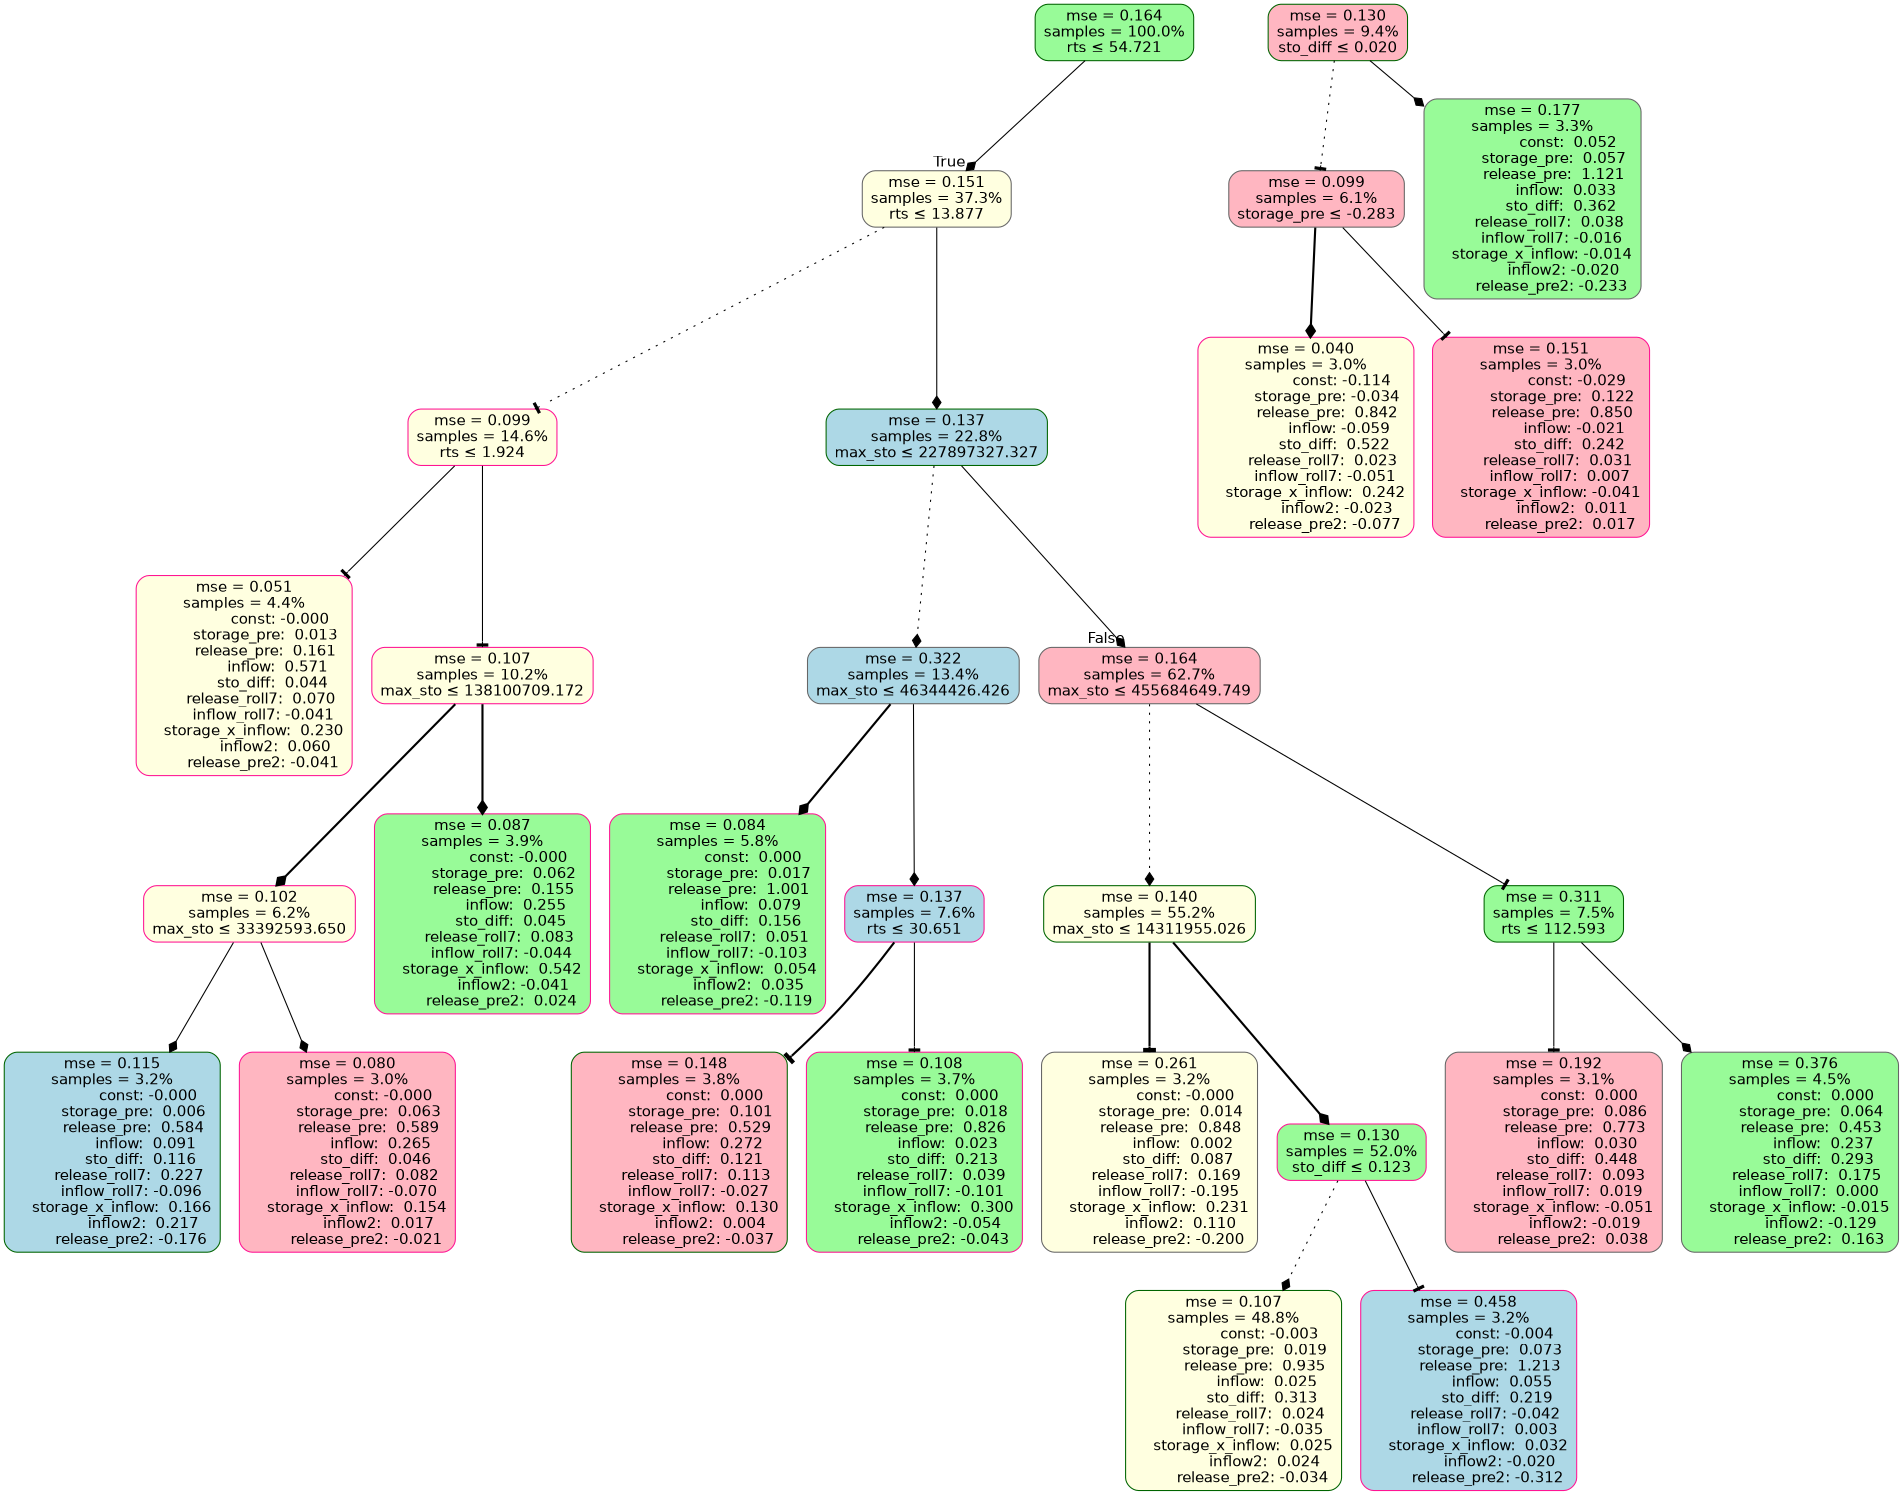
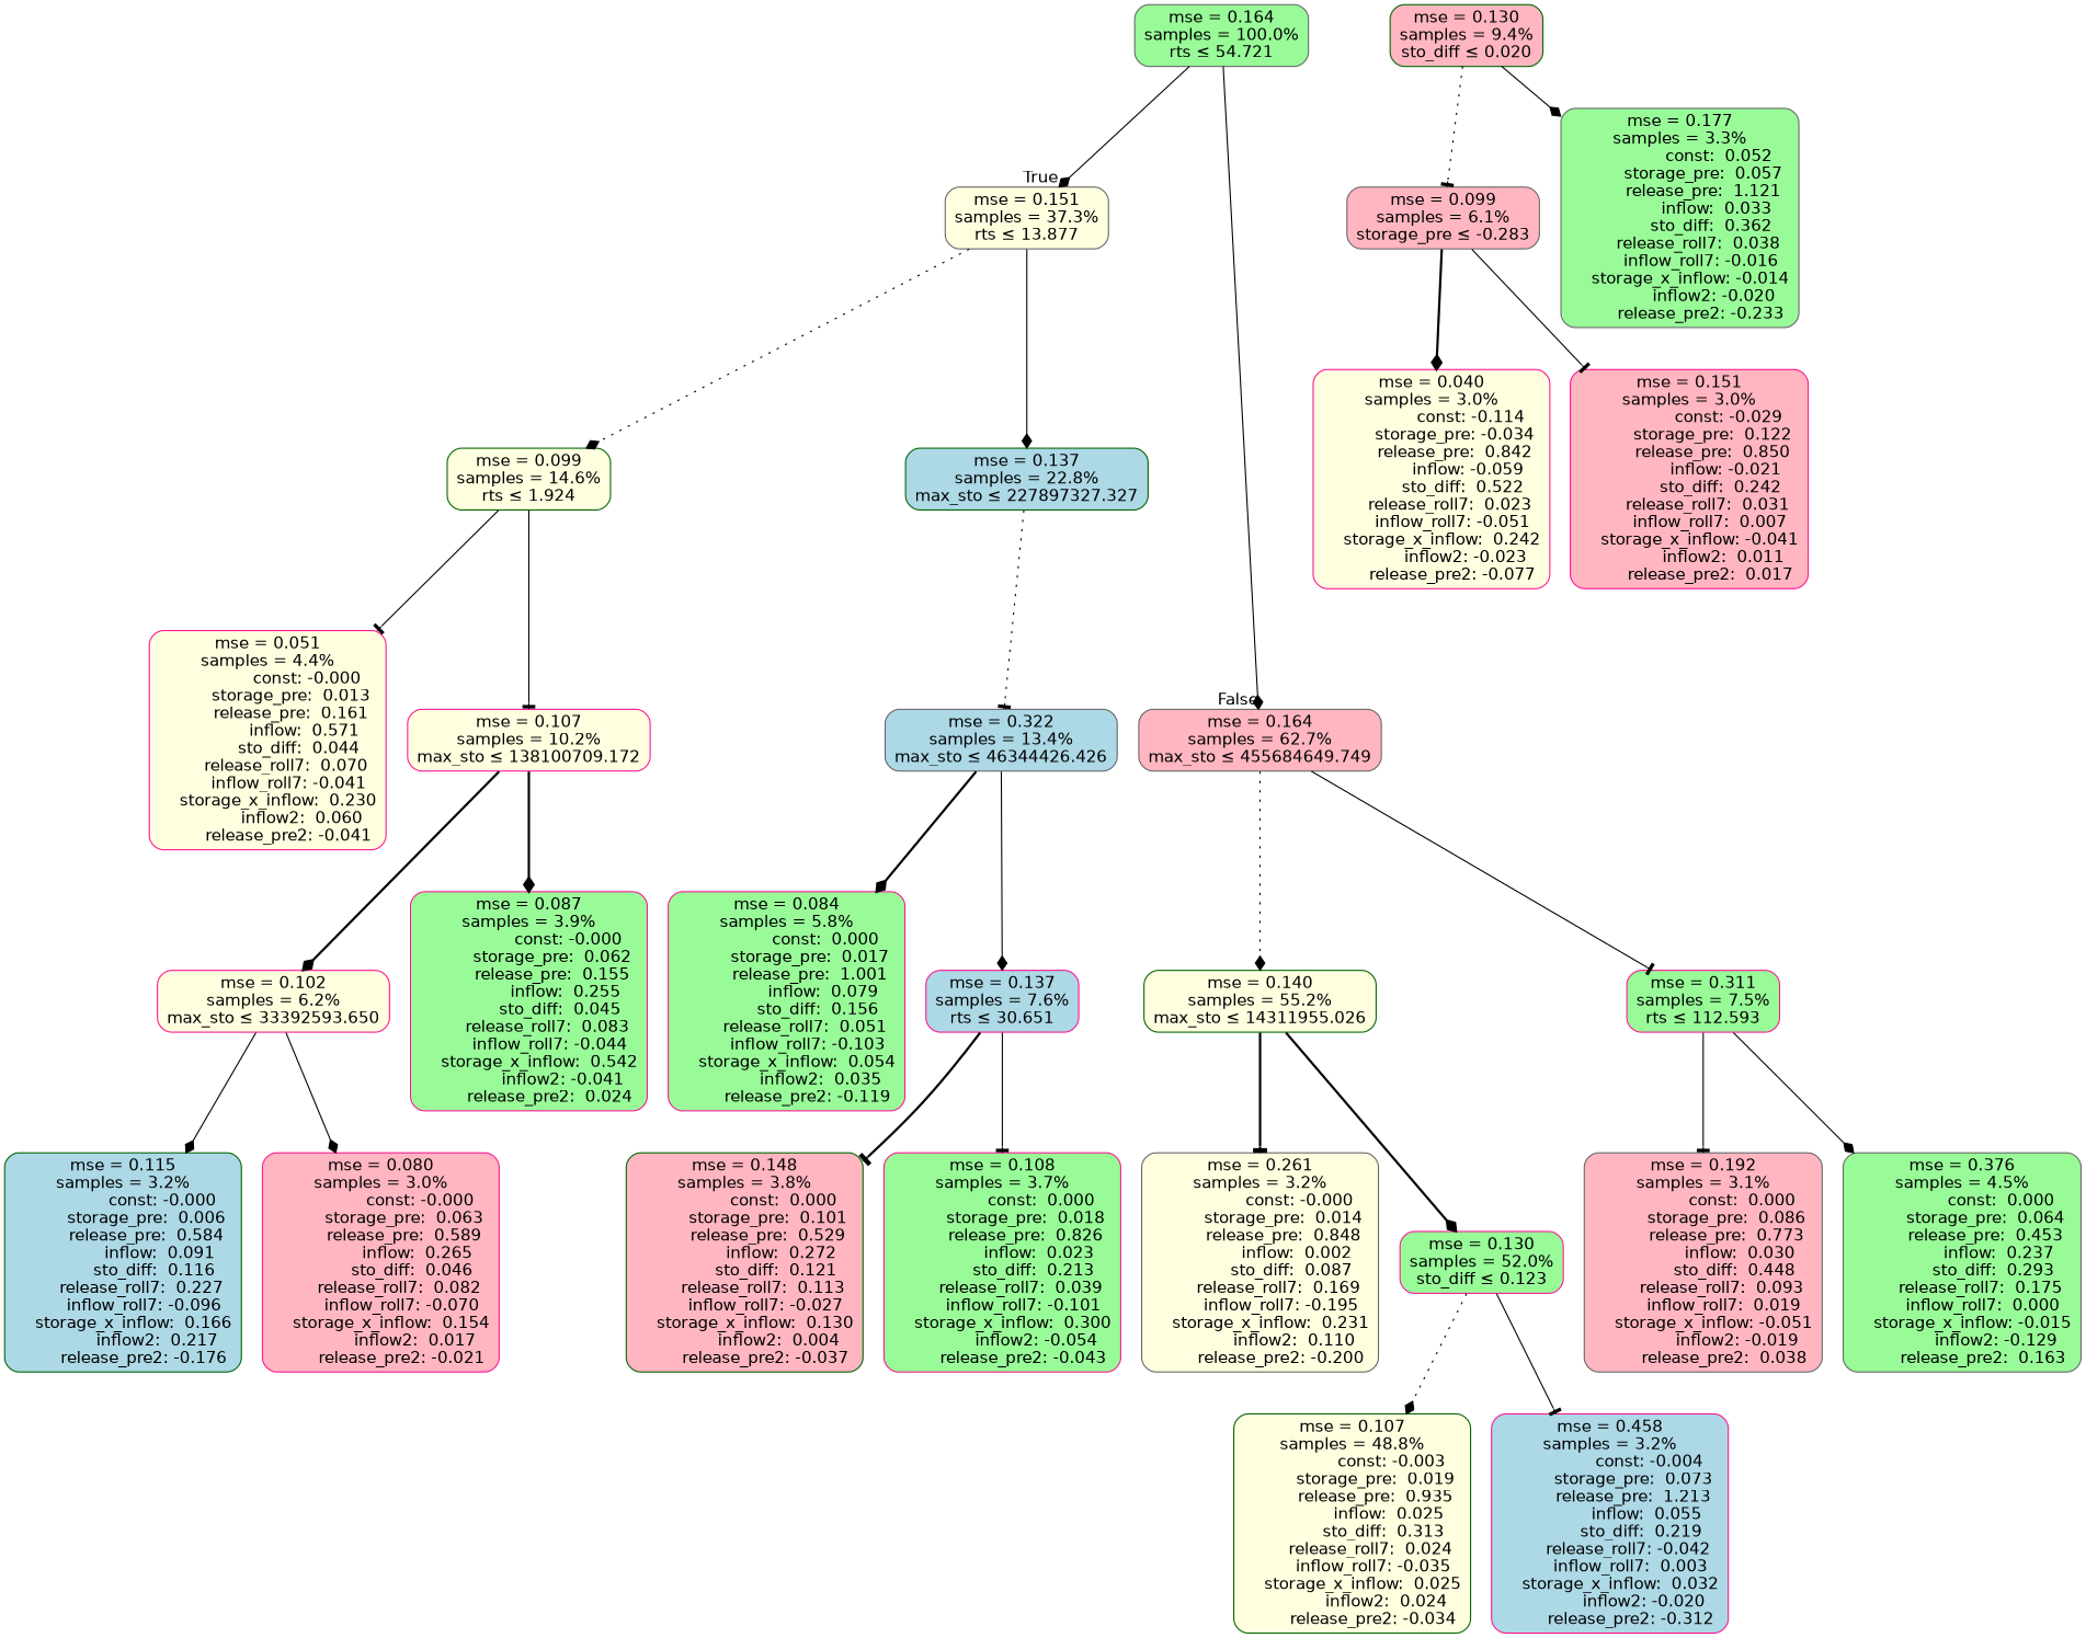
  digraph {
    node [color=deeppink fillcolor=lightyellow fontname=helvetica shape=rectangle style="filled, rounded"]
    edge [arrowhead=diamond fontname=helvetica style=solid]
-   n1 [color=darkgreen fillcolor=palegreen label="mse = 0.164\nsamples = 100.0%\nrts &le; 54.721"]
+   n1 [color=gray40 fillcolor=palegreen label="mse = 0.164\nsamples = 100.0%\nrts &le; 54.721"]
    n2 [color=gray40 label="mse = 0.151\nsamples = 37.3%\nrts &le; 13.877"]
    n3 [color=gray40 fillcolor=lightpink label="mse = 0.164\nsamples = 62.7%\nmax_sto &le; 455684649.749"]
-   n4 [label="mse = 0.099\nsamples = 14.6%\nrts &le; 1.924"]
+   n4 [color=darkgreen label="mse = 0.099\nsamples = 14.6%\nrts &le; 1.924"]
    n5 [color=darkgreen fillcolor=lightblue label="mse = 0.137\nsamples = 22.8%\nmax_sto &le; 227897327.327"]
    n6 [color=darkgreen label="mse = 0.140\nsamples = 55.2%\nmax_sto &le; 14311955.026"]
-   n7 [color=darkgreen fillcolor=palegreen label="mse = 0.311\nsamples = 7.5%\nrts &le; 112.593"]
+   n7 [fillcolor=palegreen label="mse = 0.311\nsamples = 7.5%\nrts &le; 112.593"]
    n8 [label="mse = 0.051\nsamples = 4.4%\n               const: -0.000\n         storage_pre:  0.013\n         release_pre:  0.161\n              inflow:  0.571\n            sto_diff:  0.044\n       release_roll7:  0.070\n        inflow_roll7: -0.041\n    storage_x_inflow:  0.230\n             inflow2:  0.060\n        release_pre2: -0.041"]
    n9 [label="mse = 0.107\nsamples = 10.2%\nmax_sto &le; 138100709.172"]
    n10 [color=gray40 fillcolor=lightblue label="mse = 0.322\nsamples = 13.4%\nmax_sto &le; 46344426.426"]
    n11 [label="mse = 0.102\nsamples = 6.2%\nmax_sto &le; 33392593.650"]
    n12 [fillcolor=palegreen label="mse = 0.087\nsamples = 3.9%\n               const: -0.000\n         storage_pre:  0.062\n         release_pre:  0.155\n              inflow:  0.255\n            sto_diff:  0.045\n       release_roll7:  0.083\n        inflow_roll7: -0.044\n    storage_x_inflow:  0.542\n             inflow2: -0.041\n        release_pre2:  0.024"]
    n13 [color=darkgreen fillcolor=lightblue label="mse = 0.115\nsamples = 3.2%\n               const: -0.000\n         storage_pre:  0.006\n         release_pre:  0.584\n              inflow:  0.091\n            sto_diff:  0.116\n       release_roll7:  0.227\n        inflow_roll7: -0.096\n    storage_x_inflow:  0.166\n             inflow2:  0.217\n        release_pre2: -0.176"]
    n14 [fillcolor=lightpink label="mse = 0.080\nsamples = 3.0%\n               const: -0.000\n         storage_pre:  0.063\n         release_pre:  0.589\n              inflow:  0.265\n            sto_diff:  0.046\n       release_roll7:  0.082\n        inflow_roll7: -0.070\n    storage_x_inflow:  0.154\n             inflow2:  0.017\n        release_pre2: -0.021"]
    n15 [fillcolor=palegreen label="mse = 0.084\nsamples = 5.8%\n               const:  0.000\n         storage_pre:  0.017\n         release_pre:  1.001\n              inflow:  0.079\n            sto_diff:  0.156\n       release_roll7:  0.051\n        inflow_roll7: -0.103\n    storage_x_inflow:  0.054\n             inflow2:  0.035\n        release_pre2: -0.119"]
    n16 [fillcolor=lightblue label="mse = 0.137\nsamples = 7.6%\nrts &le; 30.651"]
    n17 [color=darkgreen fillcolor=lightpink label="mse = 0.130\nsamples = 9.4%\nsto_diff &le; 0.020"]
    n18 [color=gray40 fillcolor=lightpink label="mse = 0.099\nsamples = 6.1%\nstorage_pre &le; -0.283"]
    n19 [color=gray40 fillcolor=palegreen label="mse = 0.177\nsamples = 3.3%\n               const:  0.052\n         storage_pre:  0.057\n         release_pre:  1.121\n              inflow:  0.033\n            sto_diff:  0.362\n       release_roll7:  0.038\n        inflow_roll7: -0.016\n    storage_x_inflow: -0.014\n             inflow2: -0.020\n        release_pre2: -0.233"]
    n20 [color=darkgreen fillcolor=lightpink label="mse = 0.148\nsamples = 3.8%\n               const:  0.000\n         storage_pre:  0.101\n         release_pre:  0.529\n              inflow:  0.272\n            sto_diff:  0.121\n       release_roll7:  0.113\n        inflow_roll7: -0.027\n    storage_x_inflow:  0.130\n             inflow2:  0.004\n        release_pre2: -0.037"]
    n21 [fillcolor=palegreen label="mse = 0.108\nsamples = 3.7%\n               const:  0.000\n         storage_pre:  0.018\n         release_pre:  0.826\n              inflow:  0.023\n            sto_diff:  0.213\n       release_roll7:  0.039\n        inflow_roll7: -0.101\n    storage_x_inflow:  0.300\n             inflow2: -0.054\n        release_pre2: -0.043"]
    n22 [label="mse = 0.040\nsamples = 3.0%\n               const: -0.114\n         storage_pre: -0.034\n         release_pre:  0.842\n              inflow: -0.059\n            sto_diff:  0.522\n       release_roll7:  0.023\n        inflow_roll7: -0.051\n    storage_x_inflow:  0.242\n             inflow2: -0.023\n        release_pre2: -0.077"]
    n23 [fillcolor=lightpink label="mse = 0.151\nsamples = 3.0%\n               const: -0.029\n         storage_pre:  0.122\n         release_pre:  0.850\n              inflow: -0.021\n            sto_diff:  0.242\n       release_roll7:  0.031\n        inflow_roll7:  0.007\n    storage_x_inflow: -0.041\n             inflow2:  0.011\n        release_pre2:  0.017"]
    n24 [color=gray40 label="mse = 0.261\nsamples = 3.2%\n               const: -0.000\n         storage_pre:  0.014\n         release_pre:  0.848\n              inflow:  0.002\n            sto_diff:  0.087\n       release_roll7:  0.169\n        inflow_roll7: -0.195\n    storage_x_inflow:  0.231\n             inflow2:  0.110\n        release_pre2: -0.200"]
    n25 [fillcolor=palegreen label="mse = 0.130\nsamples = 52.0%\nsto_diff &le; 0.123"]
    n26 [color=gray40 fillcolor=lightpink label="mse = 0.192\nsamples = 3.1%\n               const:  0.000\n         storage_pre:  0.086\n         release_pre:  0.773\n              inflow:  0.030\n            sto_diff:  0.448\n       release_roll7:  0.093\n        inflow_roll7:  0.019\n    storage_x_inflow: -0.051\n             inflow2: -0.019\n        release_pre2:  0.038"]
    n27 [color=gray40 fillcolor=palegreen label="mse = 0.376\nsamples = 4.5%\n               const:  0.000\n         storage_pre:  0.064\n         release_pre:  0.453\n              inflow:  0.237\n            sto_diff:  0.293\n       release_roll7:  0.175\n        inflow_roll7:  0.000\n    storage_x_inflow: -0.015\n             inflow2: -0.129\n        release_pre2:  0.163"]
    n28 [color=darkgreen label="mse = 0.107\nsamples = 48.8%\n               const: -0.003\n         storage_pre:  0.019\n         release_pre:  0.935\n              inflow:  0.025\n            sto_diff:  0.313\n       release_roll7:  0.024\n        inflow_roll7: -0.035\n    storage_x_inflow:  0.025\n             inflow2:  0.024\n        release_pre2: -0.034"]
    n29 [fillcolor=lightblue label="mse = 0.458\nsamples = 3.2%\n               const: -0.004\n         storage_pre:  0.073\n         release_pre:  1.213\n              inflow:  0.055\n            sto_diff:  0.219\n       release_roll7: -0.042\n        inflow_roll7:  0.003\n    storage_x_inflow:  0.032\n             inflow2: -0.020\n        release_pre2: -0.312"]
    n1 -> n2 [headlabel=True labelangle=45 labeldistance=2.5]
-   n5 -> n3 [headlabel=False labelangle=-45 labeldistance=2.5]
-   n2 -> n4 [arrowhead=tee style=dotted]
+   n1 -> n3 [headlabel=False labelangle=-45 labeldistance=2.5]
+   n2 -> n4 [style=dotted]
    n2 -> n5
    n3 -> n6 [style=dotted]
    n3 -> n7 [arrowhead=tee]
    n4 -> n8 [arrowhead=tee]
    n4 -> n9 [arrowhead=tee]
-   n5 -> n10 [style=dotted]
+   n5 -> n10 [arrowhead=tee style=dotted]
    n6 -> n24 [arrowhead=tee style=bold]
    n6 -> n25 [style=bold]
    n7 -> n26 [arrowhead=tee]
    n7 -> n27
    n9 -> n11 [style=bold]
    n9 -> n12 [style=bold]
    n10 -> n15 [style=bold]
    n10 -> n16
    n11 -> n13
    n11 -> n14
    n16 -> n20 [arrowhead=tee style=bold]
    n16 -> n21 [arrowhead=tee]
    n17 -> n18 [arrowhead=tee style=dotted]
    n17 -> n19
    n18 -> n22 [style=bold]
    n18 -> n23 [arrowhead=tee]
    n25 -> n28 [style=dotted]
    n25 -> n29 [arrowhead=tee]
  }
